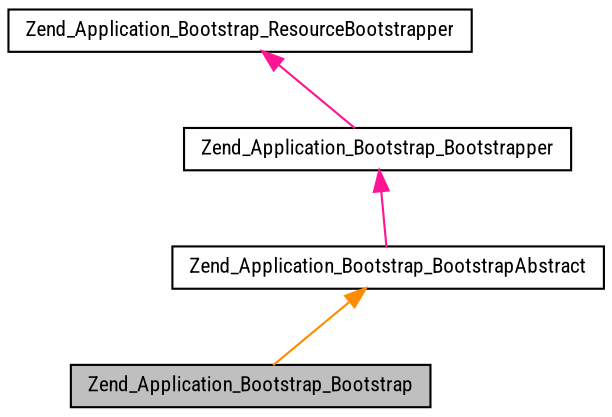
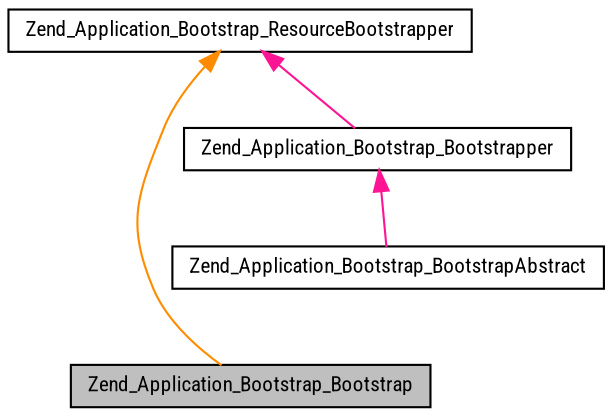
  digraph {
    fontname="Roboto Condensed"
    rankdir=TB
    node [color=black fillcolor=white fontname="Roboto Condensed" fontsize=10 shape=record style=filled]
    edge [color=deeppink dir=back fontname="Roboto Condensed" fontsize=10 labelfontname=Helvetica labelfontsize=10 style=solid]
    n1 [fillcolor=grey75 fontcolor=black height=0.2 label=Zend_Application_Bootstrap_Bootstrap width=0.4]
    n2 [height=0.2 label=Zend_Application_Bootstrap_BootstrapAbstract width=0.4]
    n3 [height=0.2 label=Zend_Application_Bootstrap_Bootstrapper width=0.4]
    n4 [height=0.2 label=Zend_Application_Bootstrap_ResourceBootstrapper width=0.4]
-   n2 -> n1 [color=darkorange]
+   n4 -> n1 [color=darkorange]
    n3 -> n2
    n4 -> n3
  }
